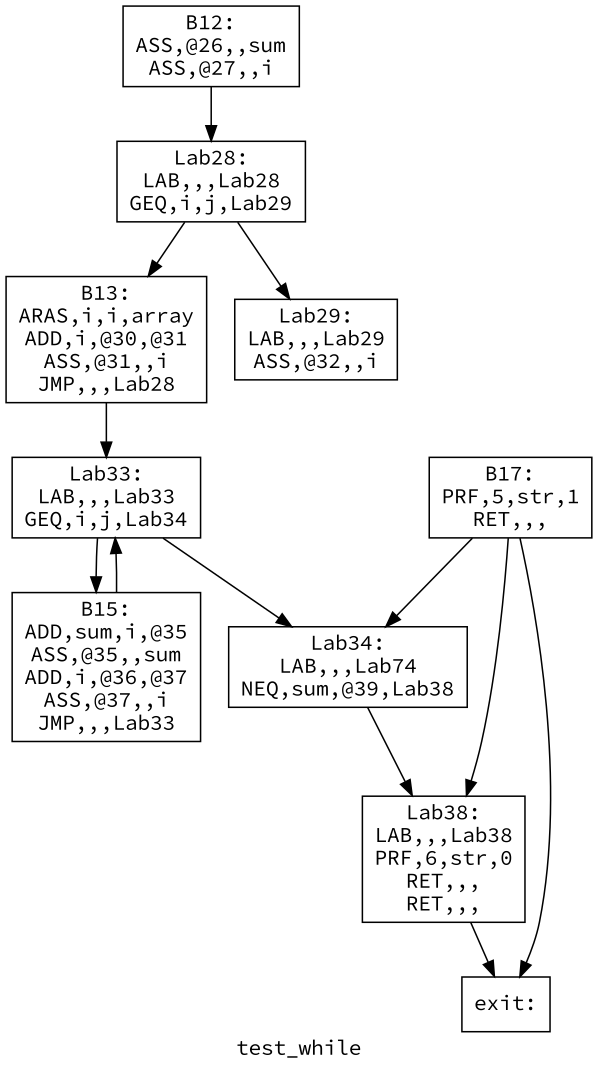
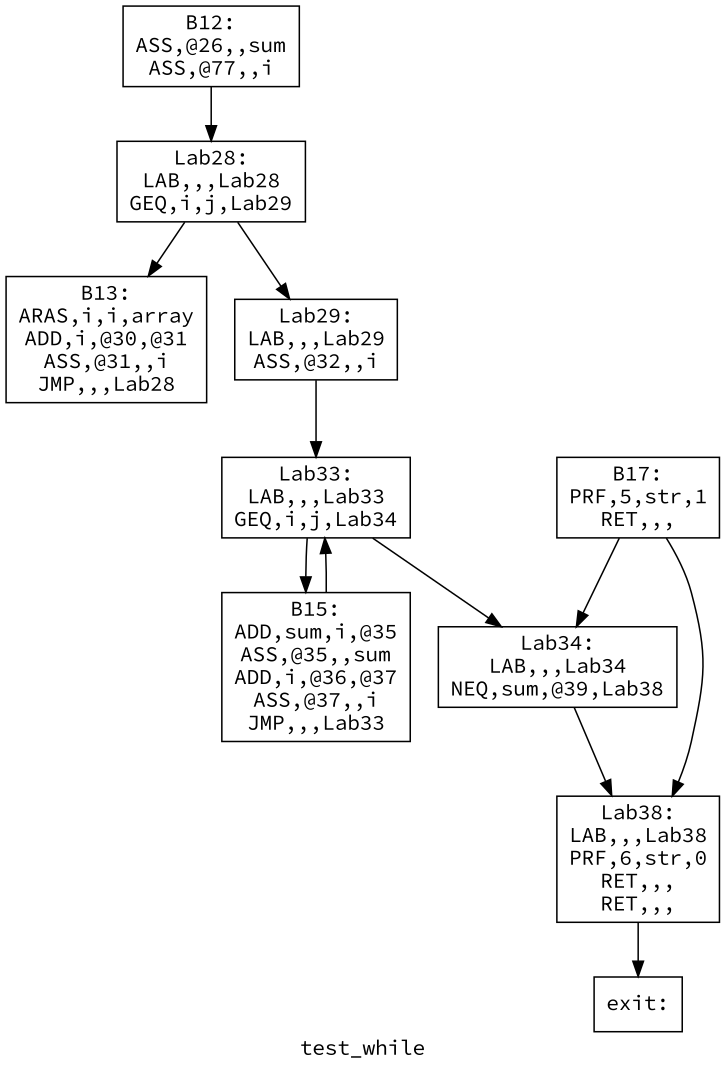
  digraph {
    fontname="Source Code Pro"
    label=test_while
    node [fontname="Source Code Pro" shape=box]
    edge [fontname="Source Code Pro"]
-   n1 [label="B12:\nASS,@26,,sum\nASS,@27,,i\n"]
+   n1 [label="B12:\nASS,@26,,sum\nASS,@77,,i\n"]
    n2 [label="Lab28:\nLAB,,,Lab28\nGEQ,i,j,Lab29\n"]
    n3 [label="B13:\nARAS,i,i,array\nADD,i,@30,@31\nASS,@31,,i\nJMP,,,Lab28\n"]
    n4 [label="Lab29:\nLAB,,,Lab29\nASS,@32,,i\n"]
    n5 [label="B15:\nADD,sum,i,@35\nASS,@35,,sum\nADD,i,@36,@37\nASS,@37,,i\nJMP,,,Lab33\n"]
    n6 [label="Lab33:\nLAB,,,Lab33\nGEQ,i,j,Lab34\n"]
-   n7 [label="Lab34:\nLAB,,,Lab74\nNEQ,sum,@39,Lab38\n"]
+   n7 [label="Lab34:\nLAB,,,Lab34\nNEQ,sum,@39,Lab38\n"]
    n8 [label="B17:\nPRF,5,str,1\nRET,,,\n"]
    n9 [label="Lab38:\nLAB,,,Lab38\nPRF,6,str,0\nRET,,,\nRET,,,\n"]
    n10 [label="exit:\n"]
    n1 -> n2
    n2 -> n3
    n2 -> n4
-   n3 -> n6
+   n4 -> n6
    n5 -> n6
    n6 -> n5
    n6 -> n7
    n7 -> n9
    n8 -> n7
    n8 -> n9
-   n8 -> n10
    n9 -> n10
  }
